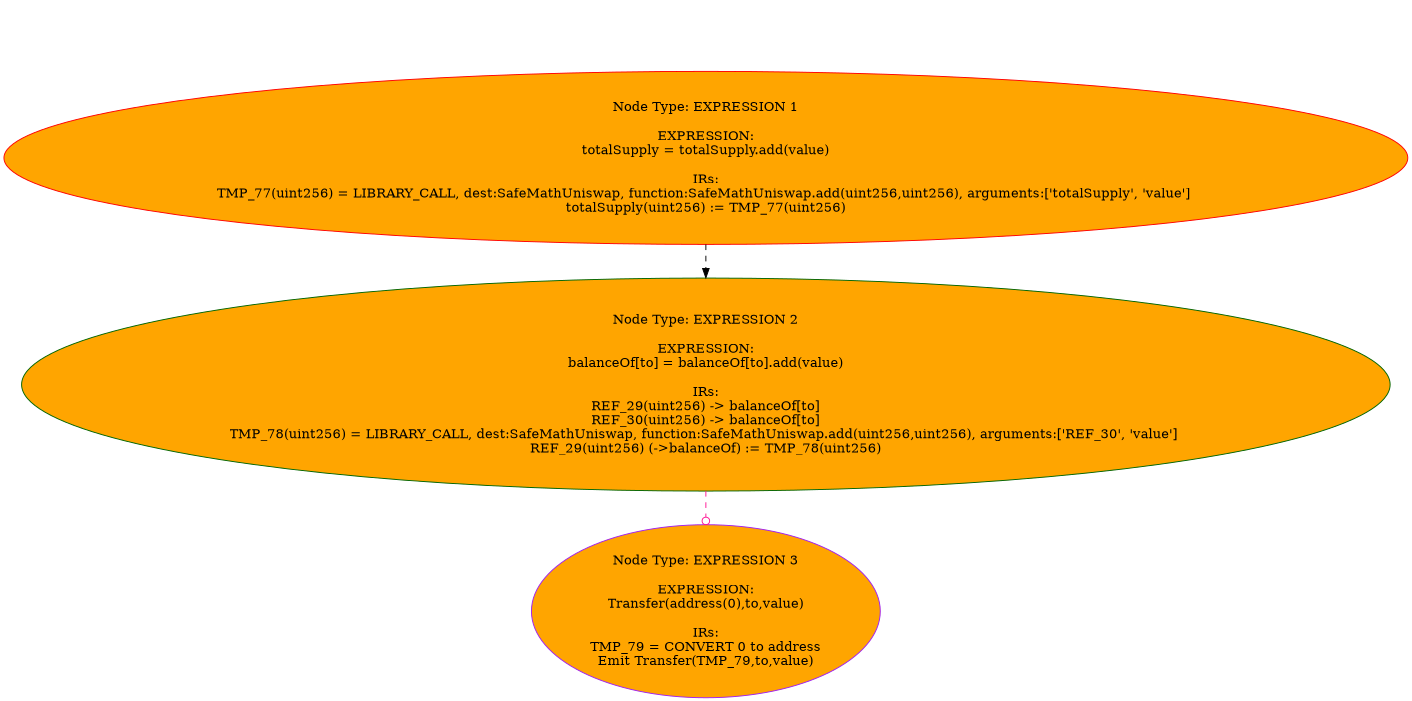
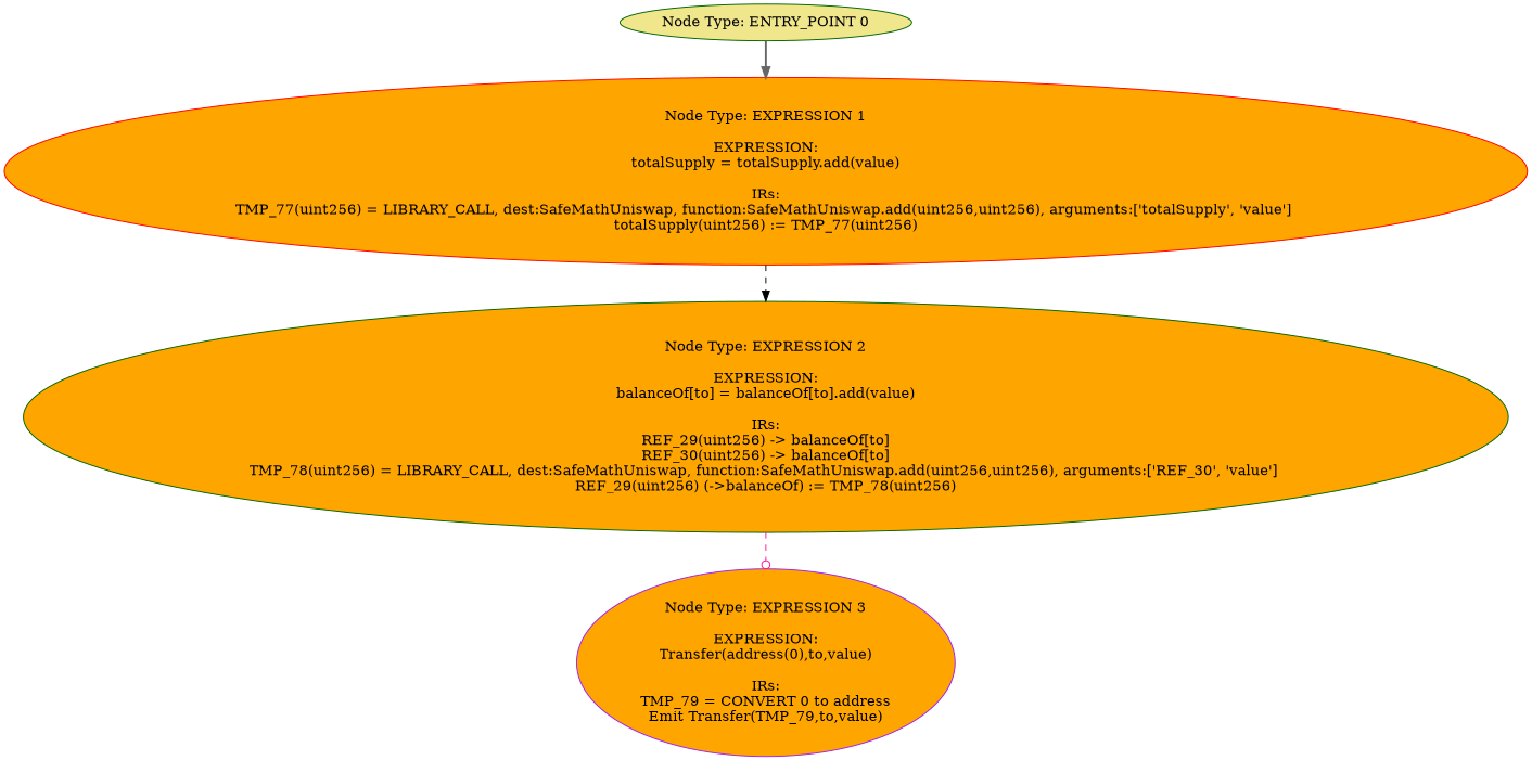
  digraph {
    node [style=filled fillcolor=orange color=darkgreen]
    edge [style=dashed arrowhead=normal]
+   n1 [label="Node Type: ENTRY_POINT 0\n" fillcolor=khaki]
    n2 [label="Node Type: EXPRESSION 1\n\nEXPRESSION:\ntotalSupply = totalSupply.add(value)\n\nIRs:\nTMP_77(uint256) = LIBRARY_CALL, dest:SafeMathUniswap, function:SafeMathUniswap.add(uint256,uint256), arguments:['totalSupply', 'value'] \ntotalSupply(uint256) := TMP_77(uint256)" color=red]
    n3 [label="Node Type: EXPRESSION 2\n\nEXPRESSION:\nbalanceOf[to] = balanceOf[to].add(value)\n\nIRs:\nREF_29(uint256) -> balanceOf[to]\nREF_30(uint256) -> balanceOf[to]\nTMP_78(uint256) = LIBRARY_CALL, dest:SafeMathUniswap, function:SafeMathUniswap.add(uint256,uint256), arguments:['REF_30', 'value'] \nREF_29(uint256) (->balanceOf) := TMP_78(uint256)"]
    n4 [label="Node Type: EXPRESSION 3\n\nEXPRESSION:\nTransfer(address(0),to,value)\n\nIRs:\nTMP_79 = CONVERT 0 to address\nEmit Transfer(TMP_79,to,value)" color=purple]
+   n1 -> n2 [color=gray40 style=bold]
    n2 -> n3 [color=black]
    n3 -> n4 [color=deeppink arrowhead=odot]
  }
